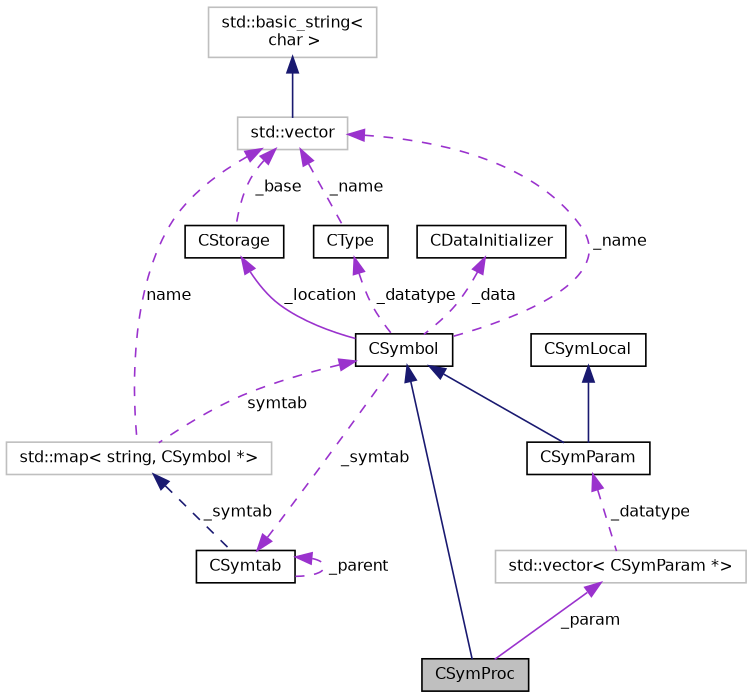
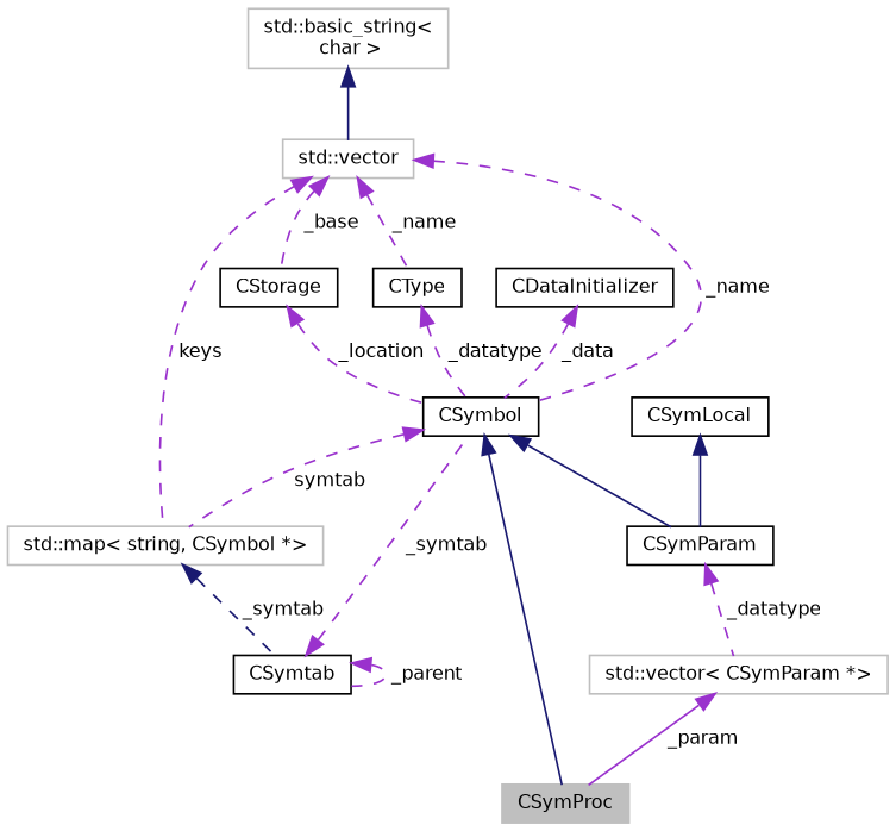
  digraph {
    node [color=black fillcolor=white fontname=Helvetica fontsize=10 shape=record style=filled]
    edge [color=darkorchid3 dir=back fontname=Helvetica fontsize=10 labelfontname=Helvetica labelfontsize=10 style=dashed]
-   n1 [fillcolor=grey75 fontcolor=black height=0.2 label=CSymProc width=0.4]
+   n1 [color=grey75 fillcolor=grey75 fontcolor=black height=0.2 label=CSymProc width=0.4]
    n2 [height=0.2 label=CSymbol width=0.4]
    n3 [color=grey75 height=0.2 label="std::map\< string, CSymbol *\>" width=0.4]
    n4 [height=0.2 label=CSymParam width=0.4]
    n5 [height=0.2 label=CSymtab width=0.4]
    n6 [height=0.2 label=CSymLocal width=0.4]
    n7 [height=0.2 label=CStorage width=0.4]
    n8 [color=grey75 height=0.2 label="std::vector" width=0.4]
    n9 [height=0.2 label=CType width=0.4]
    n10 [color=grey75 height=0.2 label="std::basic_string\<\l char \>" width=0.4]
    n11 [height=0.2 label=CDataInitializer width=0.4]
    n12 [color=grey75 height=0.2 label="std::vector\< CSymParam *\>" width=0.4]
    n2 -> n1 [color=midnightblue style=solid]
    n2 -> n3 [label=" symtab"]
    n2 -> n4 [color=midnightblue style=solid]
    n3 -> n5 [color=midnightblue label=" _symtab"]
    n4 -> n12 [label=" _datatype"]
    n5 -> n2 [label=" _symtab"]
    n5 -> n5 [label=" _parent"]
    n6 -> n4 [color=midnightblue style=solid]
-   n7 -> n2 [label=" _location" style=solid]
+   n7 -> n2 [label=" _location"]
    n8 -> n2 [label=" _name"]
-   n8 -> n3 [label=" name"]
+   n8 -> n3 [label=" keys"]
    n8 -> n7 [label=" _base"]
    n8 -> n9 [label=" _name"]
    n9 -> n2 [label=" _datatype"]
    n10 -> n8 [color=midnightblue style=solid]
    n11 -> n2 [label=" _data"]
    n12 -> n1 [label=" _param" style=solid]
  }
